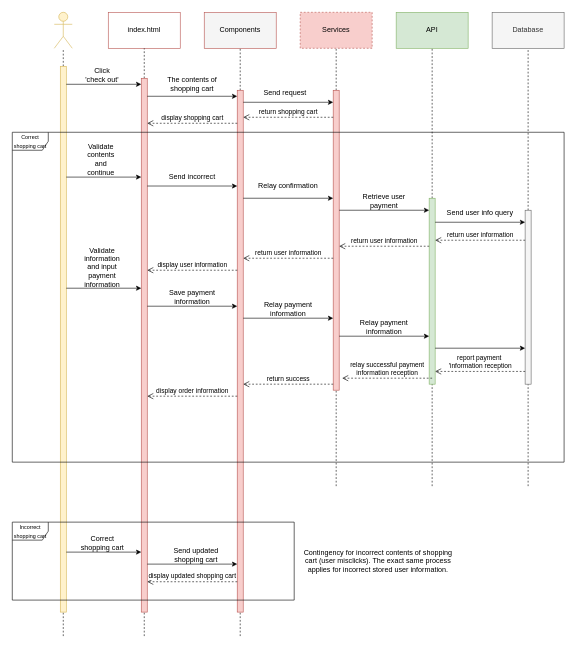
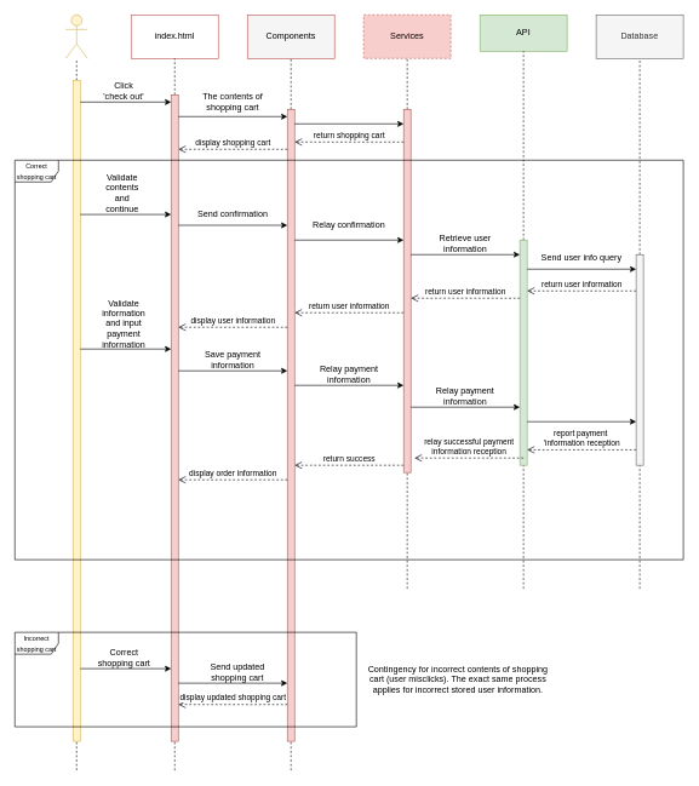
  <mxCell id="0" />
  <mxCell id="1" parent="0" />
  <mxCell id="2" value="index.html" style="rounded=0;whiteSpace=wrap;html=1;fillColor=#ffffff;strokeColor=#b85450;" vertex="1" parent="1"><mxGeometry x="180" y="20" width="120" height="60" as="geometry" /></mxCell>
  <mxCell id="3" value="Components" style="rounded=0;whiteSpace=wrap;html=1;fillColor=#f5f5f5;strokeColor=#b85450;" vertex="1" parent="1"><mxGeometry x="340" y="20" width="120" height="60" as="geometry" /></mxCell>
  <mxCell id="4" value="Services" style="rounded=0;whiteSpace=wrap;html=1;fillColor=#f8cecc;strokeColor=#b85450;dashed=1;" vertex="1" parent="1"><mxGeometry x="500" y="20" width="120" height="60" as="geometry" /></mxCell>
- <mxCell id="5" value="API" style="rounded=0;whiteSpace=wrap;html=1;fillColor=#d5e8d4;strokeColor=#82b366;" vertex="1" parent="1"><mxGeometry x="660" y="20" width="120" height="60" as="geometry" /></mxCell>
+ <mxCell id="5" value="API" style="rounded=0;whiteSpace=wrap;html=1;fillColor=#d5e8d4;strokeColor=#82b366;" vertex="1" parent="1"><mxGeometry x="660" y="20" width="120" height="50" as="geometry" /></mxCell>
  <mxCell id="6" value="Database" style="rounded=0;whiteSpace=wrap;html=1;fillColor=#f5f5f5;fontColor=#333333;strokeColor=#666666;" vertex="1" parent="1"><mxGeometry x="820" y="20" width="120" height="60" as="geometry" /></mxCell>
  <mxCell id="7" value="" style="shape=umlActor;verticalLabelPosition=bottom;verticalAlign=top;html=1;outlineConnect=0;fillColor=#fff2cc;strokeColor=#d6b656;" vertex="1" parent="1"><mxGeometry x="90" y="20" width="30" height="60" as="geometry" /></mxCell>
  <mxCell id="8" value="" style="endArrow=none;dashed=1;html=1;rounded=0;entryX=0.5;entryY=1;entryDx=0;entryDy=0;" edge="1" parent="1" source="25" target="3"><mxGeometry width="50" height="50" relative="1" as="geometry"><mxPoint x="400" y="800" as="sourcePoint" /><mxPoint x="470" y="300" as="targetPoint" /></mxGeometry></mxCell>
  <mxCell id="9" value="" style="endArrow=none;dashed=1;html=1;rounded=0;entryX=0.5;entryY=1;entryDx=0;entryDy=0;" edge="1" parent="1" source="18" target="2"><mxGeometry width="50" height="50" relative="1" as="geometry"><mxPoint x="239.5" y="810" as="sourcePoint" /><mxPoint x="239.5" y="90" as="targetPoint" /></mxGeometry></mxCell>
  <mxCell id="10" value="" style="endArrow=none;dashed=1;html=1;rounded=0;entryX=0.5;entryY=1;entryDx=0;entryDy=0;" edge="1" parent="1" source="22" target="4"><mxGeometry width="50" height="50" relative="1" as="geometry"><mxPoint x="560" y="810" as="sourcePoint" /><mxPoint x="420" y="100" as="targetPoint" /></mxGeometry></mxCell>
  <mxCell id="11" value="" style="endArrow=none;dashed=1;html=1;rounded=0;entryX=0.5;entryY=1;entryDx=0;entryDy=0;" edge="1" parent="1" target="5"><mxGeometry width="50" height="50" relative="1" as="geometry"><mxPoint x="720" y="810" as="sourcePoint" /><mxPoint x="570" y="90" as="targetPoint" /></mxGeometry></mxCell>
  <mxCell id="12" value="" style="endArrow=none;dashed=1;html=1;rounded=0;entryX=0.5;entryY=1;entryDx=0;entryDy=0;" edge="1" parent="1" source="28" target="6"><mxGeometry width="50" height="50" relative="1" as="geometry"><mxPoint x="880" y="810" as="sourcePoint" /><mxPoint x="580" y="100" as="targetPoint" /></mxGeometry></mxCell>
  <mxCell id="13" value="" style="endArrow=none;dashed=1;html=1;rounded=0;" edge="1" parent="1" source="15" target="7"><mxGeometry width="50" height="50" relative="1" as="geometry"><mxPoint x="105" y="800" as="sourcePoint" /><mxPoint x="110" y="150" as="targetPoint" /></mxGeometry></mxCell>
  <mxCell id="14" value="" style="endArrow=none;dashed=1;html=1;rounded=0;" edge="1" parent="1" target="15"><mxGeometry width="50" height="50" relative="1" as="geometry"><mxPoint x="105" y="1060" as="sourcePoint" /><mxPoint x="105" y="80" as="targetPoint" /></mxGeometry></mxCell>
  <mxCell id="15" value="" style="html=1;points=[[0,0,0,0,5],[0,1,0,0,-5],[1,0,0,0,5],[1,1,0,0,-5]];perimeter=orthogonalPerimeter;outlineConnect=0;targetShapes=umlLifeline;portConstraint=eastwest;newEdgeStyle={&quot;curved&quot;:0,&quot;rounded&quot;:0};fillColor=#fff2cc;strokeColor=#d6b656;" vertex="1" parent="1"><mxGeometry x="100" y="110" width="10" height="910" as="geometry" /></mxCell>
  <mxCell id="16" value="Click 'check out'" style="text;html=1;align=center;verticalAlign=middle;whiteSpace=wrap;rounded=0;" vertex="1" parent="1"><mxGeometry x="140" y="110" width="60" height="30" as="geometry" /></mxCell>
  <mxCell id="17" value="" style="endArrow=none;dashed=1;html=1;rounded=0;entryX=0.5;entryY=1;entryDx=0;entryDy=0;" edge="1" parent="1" target="18"><mxGeometry width="50" height="50" relative="1" as="geometry"><mxPoint x="240" y="1060" as="sourcePoint" /><mxPoint x="240" y="80" as="targetPoint" /></mxGeometry></mxCell>
  <mxCell id="18" value="" style="html=1;points=[[0,0,0,0,5],[0,1,0,0,-5],[1,0,0,0,5],[1,1,0,0,-5]];perimeter=orthogonalPerimeter;outlineConnect=0;targetShapes=umlLifeline;portConstraint=eastwest;newEdgeStyle={&quot;curved&quot;:0,&quot;rounded&quot;:0};fillColor=#f8cecc;strokeColor=#b85450;" vertex="1" parent="1"><mxGeometry x="235" y="130" width="10" height="890" as="geometry" /></mxCell>
  <mxCell id="19" value="" style="endArrow=classic;html=1;rounded=0;" edge="1" parent="1"><mxGeometry width="50" height="50" relative="1" as="geometry"><mxPoint x="110" y="140" as="sourcePoint" /><mxPoint x="235" y="140" as="targetPoint" /></mxGeometry></mxCell>
  <mxCell id="20" value="" style="endArrow=classic;html=1;rounded=0;" edge="1" parent="1" target="25"><mxGeometry width="50" height="50" relative="1" as="geometry"><mxPoint x="245" y="160" as="sourcePoint" /><mxPoint x="350" y="170" as="targetPoint" /></mxGeometry></mxCell>
  <mxCell id="21" value="" style="endArrow=none;dashed=1;html=1;rounded=0;entryX=0.5;entryY=1;entryDx=0;entryDy=0;" edge="1" parent="1" target="22"><mxGeometry width="50" height="50" relative="1" as="geometry"><mxPoint x="560" y="810" as="sourcePoint" /><mxPoint x="560" y="80" as="targetPoint" /></mxGeometry></mxCell>
  <mxCell id="22" value="" style="html=1;points=[[0,0,0,0,5],[0,1,0,0,-5],[1,0,0,0,5],[1,1,0,0,-5]];perimeter=orthogonalPerimeter;outlineConnect=0;targetShapes=umlLifeline;portConstraint=eastwest;newEdgeStyle={&quot;curved&quot;:0,&quot;rounded&quot;:0};fillColor=#f8cecc;strokeColor=#b85450;" vertex="1" parent="1"><mxGeometry x="555" y="150" width="10" height="500" as="geometry" /></mxCell>
  <mxCell id="23" value="The contents of shopping cart" style="text;html=1;align=center;verticalAlign=middle;whiteSpace=wrap;rounded=0;" vertex="1" parent="1"><mxGeometry x="260" y="125" width="120" height="30" as="geometry" /></mxCell>
  <mxCell id="24" value="" style="endArrow=none;dashed=1;html=1;rounded=0;entryX=0.5;entryY=1;entryDx=0;entryDy=0;" edge="1" parent="1" target="25"><mxGeometry width="50" height="50" relative="1" as="geometry"><mxPoint x="400" y="1060" as="sourcePoint" /><mxPoint x="400" y="80" as="targetPoint" /></mxGeometry></mxCell>
  <mxCell id="25" value="" style="html=1;points=[[0,0,0,0,5],[0,1,0,0,-5],[1,0,0,0,5],[1,1,0,0,-5]];perimeter=orthogonalPerimeter;outlineConnect=0;targetShapes=umlLifeline;portConstraint=eastwest;newEdgeStyle={&quot;curved&quot;:0,&quot;rounded&quot;:0};fillColor=#f8cecc;strokeColor=#b85450;" vertex="1" parent="1"><mxGeometry x="395" y="150" width="10" height="870" as="geometry" /></mxCell>
  <mxCell id="26" value="" style="html=1;points=[[0,0,0,0,5],[0,1,0,0,-5],[1,0,0,0,5],[1,1,0,0,-5]];perimeter=orthogonalPerimeter;outlineConnect=0;targetShapes=umlLifeline;portConstraint=eastwest;newEdgeStyle={&quot;curved&quot;:0,&quot;rounded&quot;:0};fillColor=#d5e8d4;strokeColor=#82b366;" vertex="1" parent="1"><mxGeometry x="715" y="330" width="10" height="310" as="geometry" /></mxCell>
  <mxCell id="27" value="" style="endArrow=none;dashed=1;html=1;rounded=0;entryX=0.5;entryY=1;entryDx=0;entryDy=0;" edge="1" parent="1" target="28"><mxGeometry width="50" height="50" relative="1" as="geometry"><mxPoint x="880" y="810" as="sourcePoint" /><mxPoint x="880" y="80" as="targetPoint" /></mxGeometry></mxCell>
  <mxCell id="28" value="" style="html=1;points=[[0,0,0,0,5],[0,1,0,0,-5],[1,0,0,0,5],[1,1,0,0,-5]];perimeter=orthogonalPerimeter;outlineConnect=0;targetShapes=umlLifeline;portConstraint=eastwest;newEdgeStyle={&quot;curved&quot;:0,&quot;rounded&quot;:0};fillColor=#f5f5f5;strokeColor=#666666;fontColor=#333333;" vertex="1" parent="1"><mxGeometry x="875" y="350" width="10" height="290" as="geometry" /></mxCell>
  <mxCell id="29" value="" style="endArrow=classic;html=1;rounded=0;" edge="1" parent="1"><mxGeometry width="50" height="50" relative="1" as="geometry"><mxPoint x="405" y="170" as="sourcePoint" /><mxPoint x="555" y="170" as="targetPoint" /></mxGeometry></mxCell>
- <mxCell id="30" value="Send request" style="text;html=1;align=center;verticalAlign=middle;whiteSpace=wrap;rounded=0;" vertex="1" parent="1"><mxGeometry x="430" y="140" width="90" height="30" as="geometry" /></mxCell>
  <mxCell id="31" value="return shopping cart" style="html=1;verticalAlign=bottom;endArrow=open;dashed=1;endSize=8;curved=0;rounded=0;" edge="1" parent="1"><mxGeometry relative="1" as="geometry"><mxPoint x="555" y="195" as="sourcePoint" /><mxPoint x="405" y="195" as="targetPoint" /></mxGeometry></mxCell>
  <mxCell id="32" value="display shopping cart" style="html=1;verticalAlign=bottom;endArrow=open;dashed=1;endSize=8;curved=0;rounded=0;" edge="1" parent="1"><mxGeometry relative="1" as="geometry"><mxPoint x="395" y="205" as="sourcePoint" /><mxPoint x="245" y="205" as="targetPoint" /></mxGeometry></mxCell>
  <mxCell id="33" value="Validate contents and continue" style="text;html=1;align=center;verticalAlign=middle;whiteSpace=wrap;rounded=0;" vertex="1" parent="1"><mxGeometry x="137.5" y="250" width="60" height="30" as="geometry" /></mxCell>
  <mxCell id="34" value="" style="endArrow=classic;html=1;rounded=0;" edge="1" parent="1"><mxGeometry width="50" height="50" relative="1" as="geometry"><mxPoint x="110" y="294.74" as="sourcePoint" /><mxPoint x="235" y="294.74" as="targetPoint" /></mxGeometry></mxCell>
  <mxCell id="35" value="&lt;font style=&quot;font-size: 9px;&quot;&gt;Correct shopping cart&lt;br&gt;&lt;/font&gt;" style="shape=umlFrame;whiteSpace=wrap;html=1;pointerEvents=0;" vertex="1" parent="1"><mxGeometry y="220" width="920" height="550" as="geometry" x="20" /></mxCell>
  <mxCell id="36" value="&lt;font style=&quot;font-size: 9px;&quot;&gt;Incorrect shopping cart&lt;br&gt;&lt;/font&gt;" style="shape=umlFrame;whiteSpace=wrap;html=1;pointerEvents=0;" vertex="1" parent="1"><mxGeometry y="870" width="470" height="130" as="geometry" x="20" /></mxCell>
  <mxCell id="37" value="" style="endArrow=classic;html=1;rounded=0;" edge="1" parent="1"><mxGeometry width="50" height="50" relative="1" as="geometry"><mxPoint x="245" y="309.63" as="sourcePoint" /><mxPoint x="395" y="309.63" as="targetPoint" /></mxGeometry></mxCell>
- <mxCell id="38" value="Send incorrect" style="text;html=1;align=center;verticalAlign=middle;whiteSpace=wrap;rounded=0;" vertex="1" parent="1"><mxGeometry x="260" y="280" width="120" height="30" as="geometry" /></mxCell>
+ <mxCell id="38" value="Send confirmation" style="text;html=1;align=center;verticalAlign=middle;whiteSpace=wrap;rounded=0;" vertex="1" parent="1"><mxGeometry x="260" y="280" width="120" height="30" as="geometry" /></mxCell>
  <mxCell id="39" value="Relay confirmation" style="text;html=1;align=center;verticalAlign=middle;whiteSpace=wrap;rounded=0;" vertex="1" parent="1"><mxGeometry x="420" y="295" width="120" height="30" as="geometry" /></mxCell>
  <mxCell id="40" value="" style="endArrow=classic;html=1;rounded=0;" edge="1" parent="1"><mxGeometry width="50" height="50" relative="1" as="geometry"><mxPoint x="405" y="330" as="sourcePoint" /><mxPoint x="555" y="330" as="targetPoint" /></mxGeometry></mxCell>
  <mxCell id="41" value="" style="endArrow=classic;html=1;rounded=0;" edge="1" parent="1"><mxGeometry width="50" height="50" relative="1" as="geometry"><mxPoint x="565" y="350" as="sourcePoint" /><mxPoint x="715" y="350" as="targetPoint" /></mxGeometry></mxCell>
- <mxCell id="42" value="Retrieve user payment" style="text;html=1;align=center;verticalAlign=middle;whiteSpace=wrap;rounded=0;" vertex="1" parent="1"><mxGeometry x="580" y="320" width="120" height="30" as="geometry" /></mxCell>
+ <mxCell id="42" value="Retrieve user information" style="text;html=1;align=center;verticalAlign=middle;whiteSpace=wrap;rounded=0;" vertex="1" parent="1"><mxGeometry x="580" y="320" width="120" height="30" as="geometry" /></mxCell>
  <mxCell id="43" value="" style="endArrow=classic;html=1;rounded=0;" edge="1" parent="1"><mxGeometry width="50" height="50" relative="1" as="geometry"><mxPoint x="725" y="370" as="sourcePoint" /><mxPoint x="875" y="370" as="targetPoint" /></mxGeometry></mxCell>
  <mxCell id="44" value="Send user info query" style="text;html=1;align=center;verticalAlign=middle;whiteSpace=wrap;rounded=0;" vertex="1" parent="1"><mxGeometry x="740" y="340" width="120" height="30" as="geometry" /></mxCell>
  <mxCell id="45" value="return user information" style="html=1;verticalAlign=bottom;endArrow=open;dashed=1;endSize=8;curved=0;rounded=0;" edge="1" parent="1"><mxGeometry relative="1" as="geometry"><mxPoint x="875" y="400" as="sourcePoint" /><mxPoint x="725" y="400" as="targetPoint" /></mxGeometry></mxCell>
  <mxCell id="46" value="return user information" style="html=1;verticalAlign=bottom;endArrow=open;dashed=1;endSize=8;curved=0;rounded=0;" edge="1" parent="1"><mxGeometry relative="1" as="geometry"><mxPoint x="715" y="410" as="sourcePoint" /><mxPoint x="565" y="410" as="targetPoint" /></mxGeometry></mxCell>
  <mxCell id="47" value="return user information" style="html=1;verticalAlign=bottom;endArrow=open;dashed=1;endSize=8;curved=0;rounded=0;" edge="1" parent="1"><mxGeometry relative="1" as="geometry"><mxPoint x="555" y="430" as="sourcePoint" /><mxPoint x="405" y="430" as="targetPoint" /></mxGeometry></mxCell>
  <mxCell id="48" value="display user information" style="html=1;verticalAlign=bottom;endArrow=open;dashed=1;endSize=8;curved=0;rounded=0;" edge="1" parent="1"><mxGeometry relative="1" as="geometry"><mxPoint x="395" y="450" as="sourcePoint" /><mxPoint x="245" y="450" as="targetPoint" /></mxGeometry></mxCell>
  <mxCell id="49" value="" style="endArrow=classic;html=1;rounded=0;" edge="1" parent="1"><mxGeometry width="50" height="50" relative="1" as="geometry"><mxPoint x="110" y="480" as="sourcePoint" /><mxPoint x="235" y="480" as="targetPoint" /></mxGeometry></mxCell>
  <mxCell id="50" value="Validate information and input payment information" style="text;html=1;align=center;verticalAlign=middle;whiteSpace=wrap;rounded=0;" vertex="1" parent="1"><mxGeometry x="140" y="430" width="60" height="30" as="geometry" /></mxCell>
  <mxCell id="51" value="" style="endArrow=classic;html=1;rounded=0;" edge="1" parent="1"><mxGeometry width="50" height="50" relative="1" as="geometry"><mxPoint x="245" y="510" as="sourcePoint" /><mxPoint x="395" y="510" as="targetPoint" /></mxGeometry></mxCell>
  <mxCell id="52" value="" style="endArrow=classic;html=1;rounded=0;" edge="1" parent="1"><mxGeometry width="50" height="50" relative="1" as="geometry"><mxPoint x="405" y="530" as="sourcePoint" /><mxPoint x="555" y="530" as="targetPoint" /></mxGeometry></mxCell>
  <mxCell id="53" value="" style="endArrow=classic;html=1;rounded=0;" edge="1" parent="1"><mxGeometry width="50" height="50" relative="1" as="geometry"><mxPoint x="565" y="560" as="sourcePoint" /><mxPoint x="715" y="560" as="targetPoint" /></mxGeometry></mxCell>
  <mxCell id="54" value="" style="endArrow=classic;html=1;rounded=0;" edge="1" parent="1"><mxGeometry width="50" height="50" relative="1" as="geometry"><mxPoint x="725" y="580" as="sourcePoint" /><mxPoint x="875" y="580" as="targetPoint" /></mxGeometry></mxCell>
  <mxCell id="55" value="Save payment information" style="text;html=1;align=center;verticalAlign=middle;whiteSpace=wrap;rounded=0;" vertex="1" parent="1"><mxGeometry x="260" y="480" width="120" height="30" as="geometry" /></mxCell>
  <mxCell id="56" value="Relay payment information" style="text;html=1;align=center;verticalAlign=middle;whiteSpace=wrap;rounded=0;" vertex="1" parent="1"><mxGeometry x="420" y="500" width="120" height="30" as="geometry" /></mxCell>
  <mxCell id="57" value="Relay payment information" style="text;html=1;align=center;verticalAlign=middle;whiteSpace=wrap;rounded=0;" vertex="1" parent="1"><mxGeometry x="580" y="530" width="120" height="30" as="geometry" /></mxCell>
  <mxCell id="58" value="&lt;div&gt;report payment&amp;nbsp;&lt;/div&gt;&lt;div&gt;'information reception&lt;/div&gt;" style="html=1;verticalAlign=bottom;endArrow=open;dashed=1;endSize=8;curved=0;rounded=0;" edge="1" parent="1"><mxGeometry relative="1" as="geometry"><mxPoint x="875" y="618.75" as="sourcePoint" /><mxPoint x="725" y="618.75" as="targetPoint" /></mxGeometry></mxCell>
  <mxCell id="59" value="&lt;div&gt;relay successful payment &lt;br&gt;&lt;/div&gt;&lt;div&gt;information reception&lt;br&gt;&lt;/div&gt;" style="html=1;verticalAlign=bottom;endArrow=open;dashed=1;endSize=8;curved=0;rounded=0;" edge="1" parent="1"><mxGeometry relative="1" as="geometry"><mxPoint x="720" y="630" as="sourcePoint" /><mxPoint x="570" y="630" as="targetPoint" /></mxGeometry></mxCell>
  <mxCell id="60" value="return success" style="html=1;verticalAlign=bottom;endArrow=open;dashed=1;endSize=8;curved=0;rounded=0;" edge="1" parent="1"><mxGeometry relative="1" as="geometry"><mxPoint x="555" y="640" as="sourcePoint" /><mxPoint x="405" y="640" as="targetPoint" /></mxGeometry></mxCell>
  <mxCell id="61" value="display order information" style="html=1;verticalAlign=bottom;endArrow=open;dashed=1;endSize=8;curved=0;rounded=0;" edge="1" parent="1"><mxGeometry relative="1" as="geometry"><mxPoint x="395" y="660" as="sourcePoint" /><mxPoint x="245" y="660" as="targetPoint" /></mxGeometry></mxCell>
  <mxCell id="62" value="" style="endArrow=classic;html=1;rounded=0;" edge="1" parent="1"><mxGeometry width="50" height="50" relative="1" as="geometry"><mxPoint x="110" y="920" as="sourcePoint" /><mxPoint x="235" y="920" as="targetPoint" /></mxGeometry></mxCell>
  <mxCell id="63" value="Correct shopping cart" style="text;html=1;align=center;verticalAlign=middle;whiteSpace=wrap;rounded=0;" vertex="1" parent="1"><mxGeometry x="123.75" y="890" width="92.5" height="30" as="geometry" /></mxCell>
  <mxCell id="64" value="" style="endArrow=classic;html=1;rounded=0;" edge="1" parent="1" target="25"><mxGeometry width="50" height="50" relative="1" as="geometry"><mxPoint x="245" y="940" as="sourcePoint" /><mxPoint x="370" y="940" as="targetPoint" /></mxGeometry></mxCell>
  <mxCell id="65" value="Send updated shopping cart" style="text;html=1;align=center;verticalAlign=middle;whiteSpace=wrap;rounded=0;" vertex="1" parent="1"><mxGeometry x="280" y="910" width="92.5" height="30" as="geometry" /></mxCell>
  <mxCell id="66" value="display updated shopping cart" style="html=1;verticalAlign=bottom;endArrow=open;dashed=1;endSize=8;curved=0;rounded=0;" edge="1" parent="1"><mxGeometry relative="1" as="geometry"><mxPoint x="395" y="969.38" as="sourcePoint" /><mxPoint x="245" y="969.38" as="targetPoint" /></mxGeometry></mxCell>
  <mxCell id="67" value="Contingency for incorrect contents of shopping cart (user misclicks). The exact same process applies for incorrect stored user information." style="text;html=1;align=center;verticalAlign=middle;whiteSpace=wrap;rounded=0;" vertex="1" parent="1"><mxGeometry x="500" y="870" width="260" height="130" as="geometry" /></mxCell>
